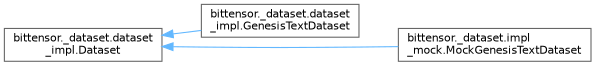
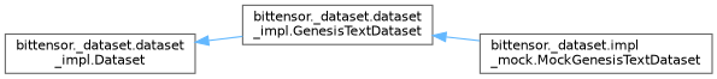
  digraph {
    fontname="DejaVu Sans"
    rankdir=LR
    node [color=grey40 fillcolor=white fontname="DejaVu Sans" fontsize=10 shape=box style=filled]
    edge [color=steelblue1 dir=back fontname="DejaVu Sans" fontsize=10 labelfontname=Helvetica labelfontsize=10 style=solid]
    n1 [height=0.2 label="bittensor._dataset.dataset\l_impl.Dataset" width=0.4]
    n2 [height=0.2 label="bittensor._dataset.dataset\l_impl.GenesisTextDataset" width=0.4]
    n3 [height=0.2 label="bittensor._dataset.impl\l_mock.MockGenesisTextDataset" width=0.4]
    n1 -> n2
-   n1 -> n3
+   n2 -> n3
  }
